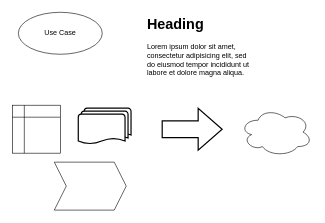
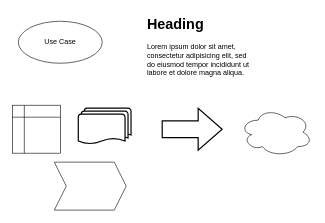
  <mxCell id="0" />
  <mxCell id="1" parent="0" />
  <mxCell id="2" value="" style="strokeWidth=2;html=1;shape=mxgraph.flowchart.multi-document;whiteSpace=wrap;" vertex="1" parent="1"><mxGeometry x="130" y="180" width="88" height="60" as="geometry" /></mxCell>
  <mxCell id="3" value="" style="verticalLabelPosition=bottom;verticalAlign=top;html=1;strokeWidth=2;shape=mxgraph.arrows2.arrow;dy=0.6;dx=40;notch=0;" vertex="1" parent="1"><mxGeometry x="270" y="180" width="100" height="70" as="geometry" /></mxCell>
- <mxCell id="4" value="Use Case" style="ellipse;whiteSpace=wrap;html=1;" vertex="1" parent="1"><mxGeometry x="30" y="20" width="140" height="70" as="geometry" /></mxCell>
+ <mxCell id="4" value="Use Case" style="ellipse;whiteSpace=wrap;html=1;" vertex="1" parent="1"><mxGeometry x="30" y="35" width="140" height="70" as="geometry" /></mxCell>
  <mxCell id="5" value="&lt;h1&gt;Heading&lt;/h1&gt;&lt;p&gt;Lorem ipsum dolor sit amet, consectetur adipisicing elit, sed do eiusmod tempor incididunt ut labore et dolore magna aliqua.&lt;/p&gt;" style="text;html=1;strokeColor=none;fillColor=none;spacing=5;spacingTop=-20;whiteSpace=wrap;overflow=hidden;rounded=0;" vertex="1" parent="1"><mxGeometry x="240" y="20" width="190" height="120" as="geometry" /></mxCell>
  <mxCell id="6" value="" style="ellipse;shape=cloud;whiteSpace=wrap;html=1;" vertex="1" parent="1"><mxGeometry x="400" y="180" width="120" height="80" as="geometry" /></mxCell>
  <mxCell id="7" value="" style="shape=internalStorage;whiteSpace=wrap;html=1;backgroundOutline=1;" vertex="1" parent="1"><mxGeometry x="20" y="175" width="80" height="80" as="geometry" /></mxCell>
  <mxCell id="8" value="" style="shape=step;perimeter=stepPerimeter;whiteSpace=wrap;html=1;fixedSize=1;" vertex="1" parent="1"><mxGeometry x="90" y="270" width="120" height="80" as="geometry" /></mxCell>
